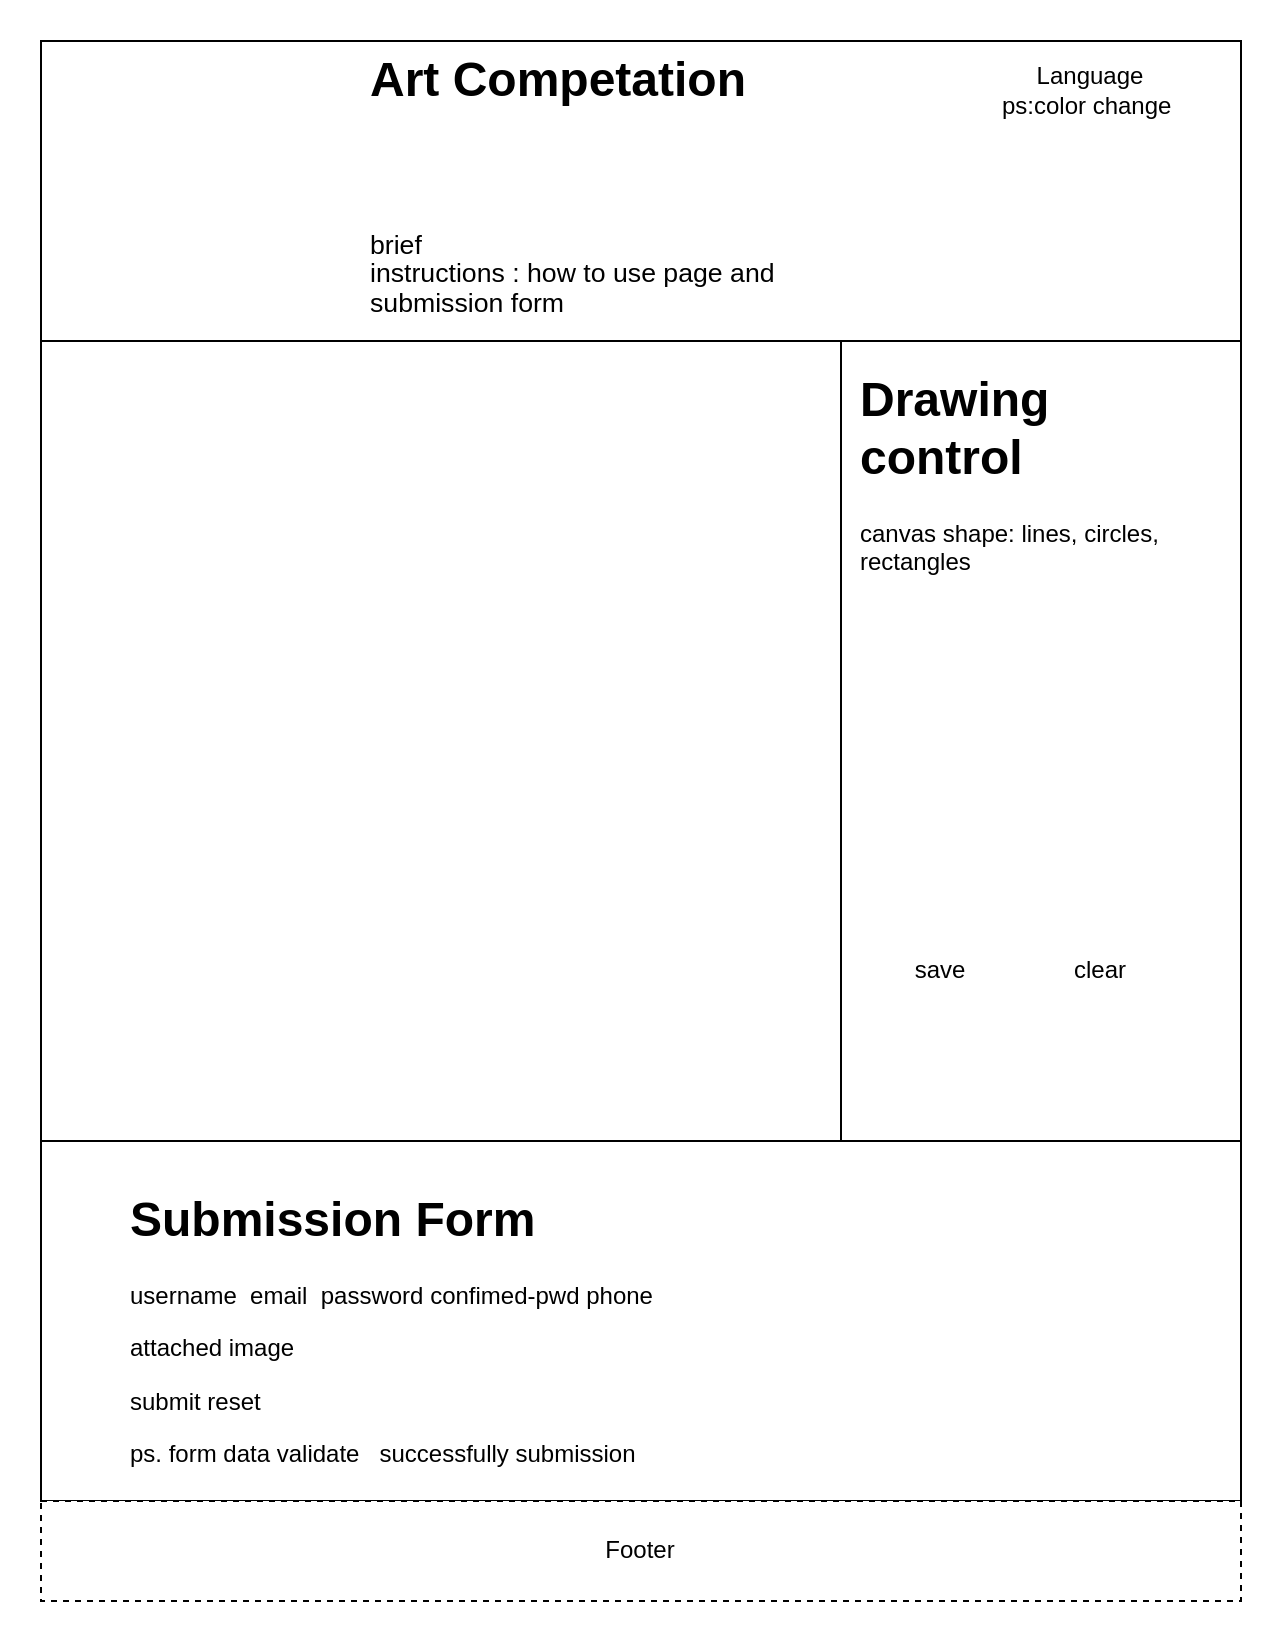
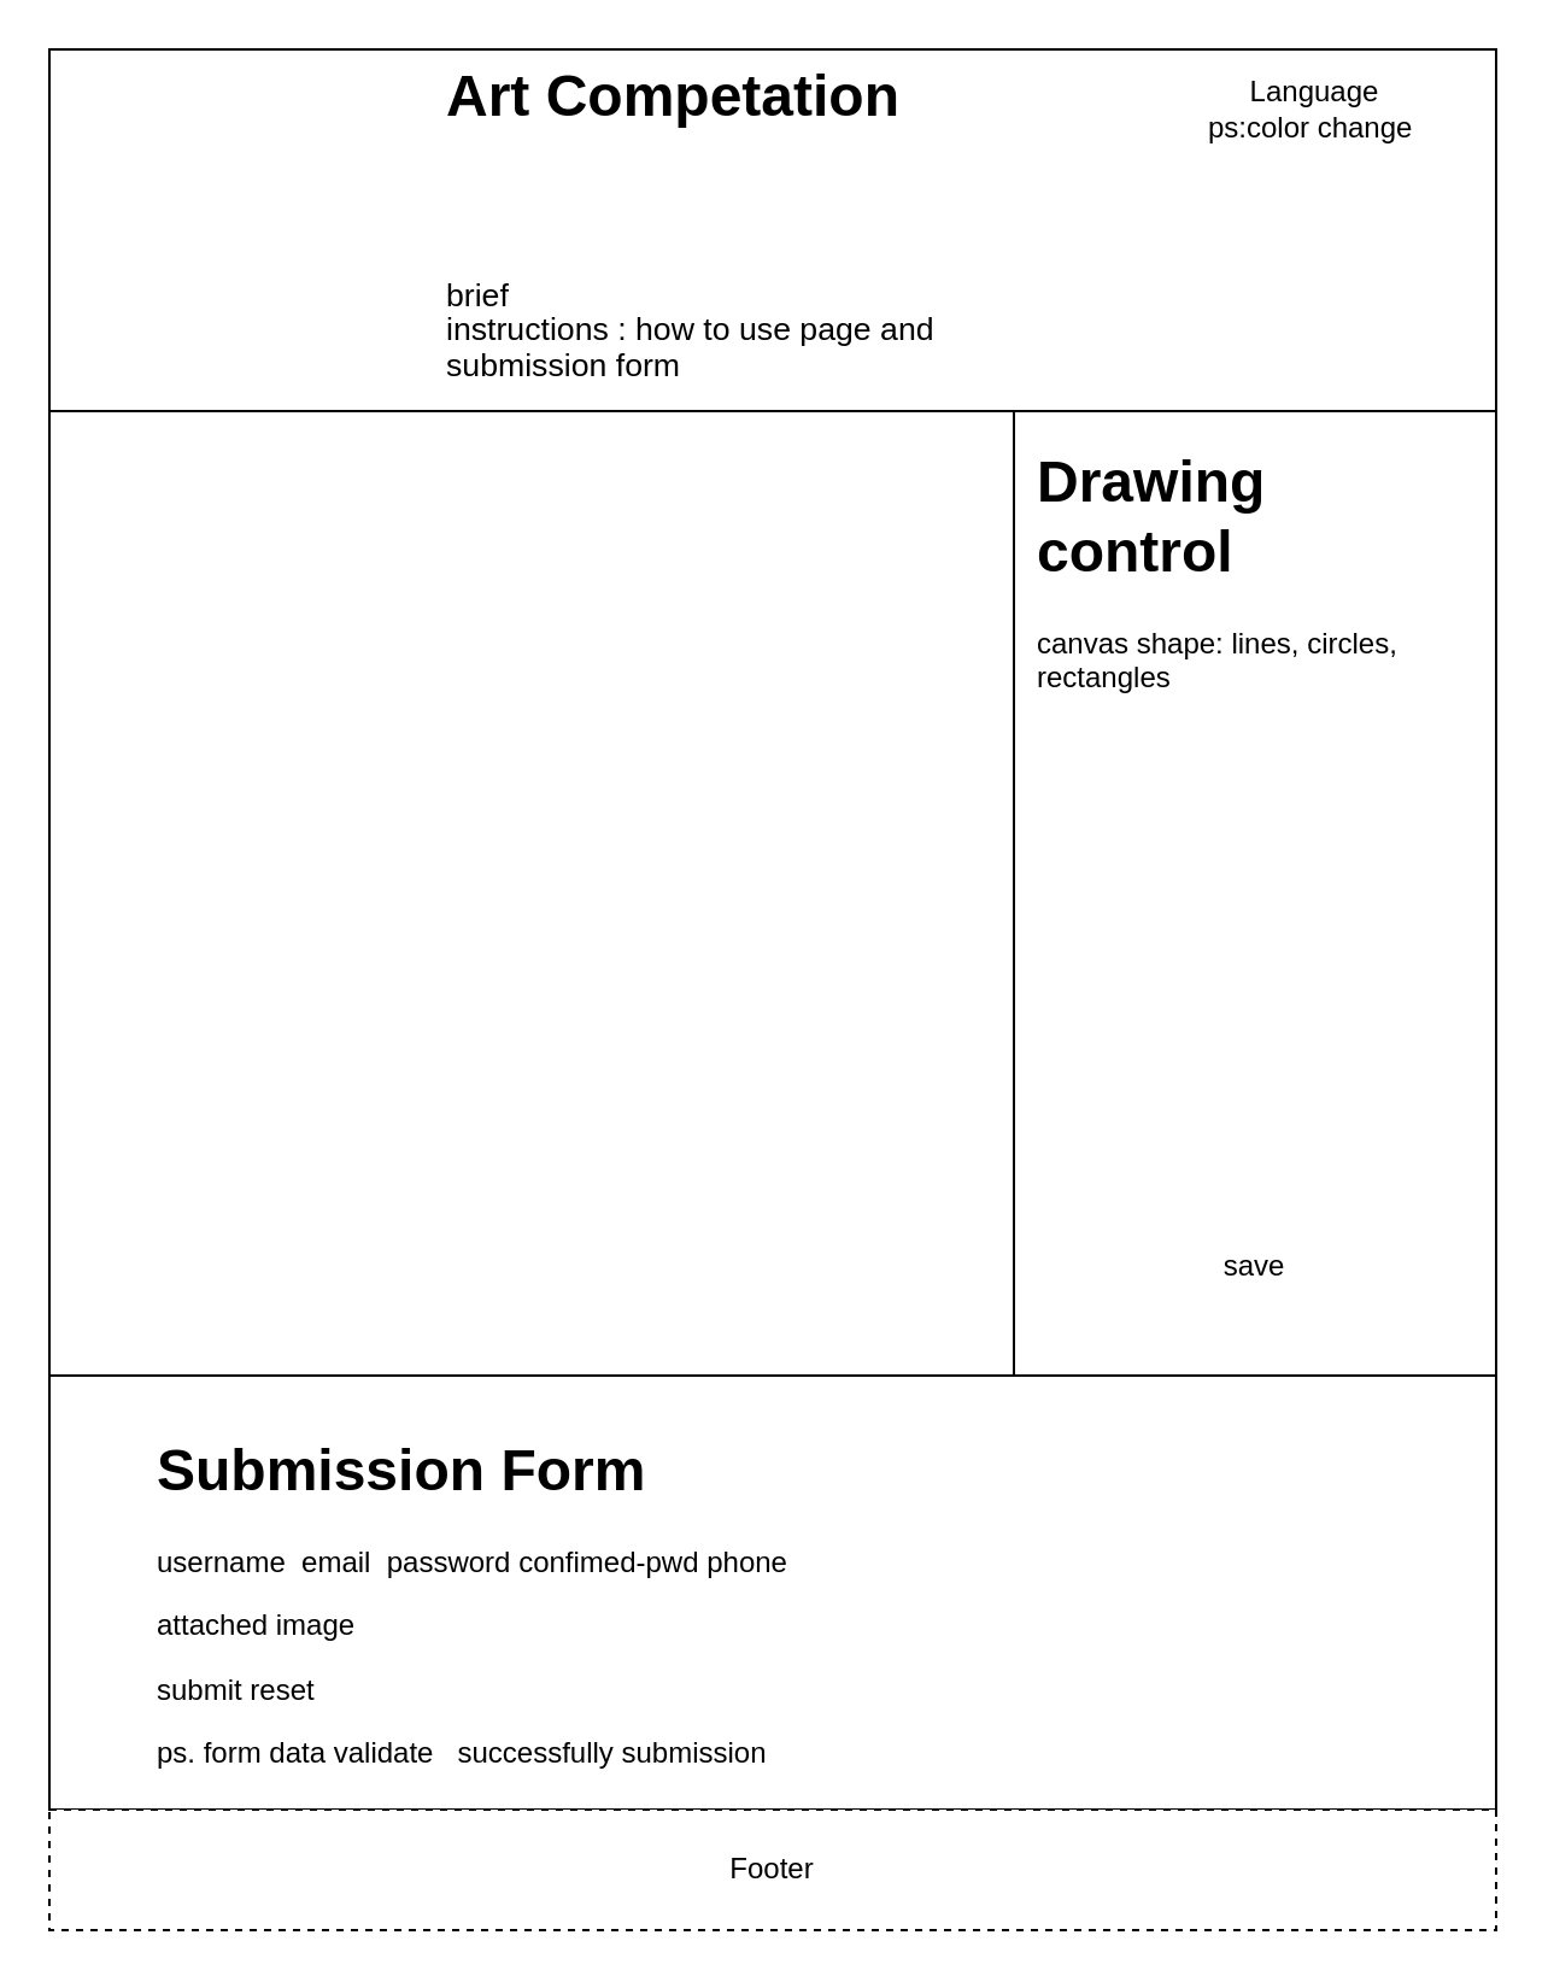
  <mxCell id="0" />
  <mxCell id="1" parent="0" />
  <mxCell id="2" value="&lt;h1&gt;&lt;br&gt;&lt;/h1&gt;" style="rounded=0;whiteSpace=wrap;html=1;" vertex="1" parent="1"><mxGeometry x="20" y="20" width="600" height="150" as="geometry" /></mxCell>
  <mxCell id="3" value="&lt;h1&gt;Art Competation&lt;/h1&gt;&lt;h1&gt;&lt;br&gt;&lt;/h1&gt;&lt;div&gt;&lt;span lang=&quot;EN-US&quot; style=&quot;font-size: 10.0pt ; line-height: 107% ; font-family: &amp;#34;arial&amp;#34; , sans-serif&quot;&gt;brief&lt;br/&gt;instructions : how to use page and submission form&lt;/span&gt;&lt;br&gt;&lt;/div&gt;&lt;p&gt;&lt;br&gt;&lt;/p&gt;" style="text;html=1;strokeColor=none;fillColor=none;spacing=5;spacingTop=-20;whiteSpace=wrap;overflow=hidden;rounded=0;" vertex="1" parent="1"><mxGeometry x="180" y="20" width="280" height="140" as="geometry" /></mxCell>
  <mxCell id="4" value="" style="whiteSpace=wrap;html=1;aspect=fixed;" vertex="1" parent="1"><mxGeometry x="20" y="170" width="400" height="400" as="geometry" /></mxCell>
  <mxCell id="5" value="" style="rounded=0;whiteSpace=wrap;html=1;" vertex="1" parent="1"><mxGeometry x="420" y="170" width="200" height="400" as="geometry" /></mxCell>
  <mxCell id="6" value="&lt;h1&gt;Drawing control&lt;/h1&gt;&lt;p&gt;canvas shape: lines, circles, rectangles&lt;/p&gt;&lt;p&gt;size&lt;/p&gt;&lt;p&gt;position&lt;/p&gt;&lt;p&gt;color&lt;/p&gt;&lt;p&gt;fill color&lt;/p&gt;" style="text;html=1;strokeColor=none;fillColor=none;spacing=5;spacingTop=-20;whiteSpace=wrap;overflow=hidden;rounded=0;" vertex="1" parent="1"><mxGeometry x="425" y="180" width="190" height="120" as="geometry" /></mxCell>
- <mxCell id="7" value="save" style="text;html=1;strokeColor=none;fillColor=none;align=center;verticalAlign=middle;whiteSpace=wrap;rounded=0;" vertex="1" parent="1"><mxGeometry x="440" y="470" width="60" height="30" as="geometry" /></mxCell>
- <mxCell id="8" value="clear" style="text;html=1;strokeColor=none;fillColor=none;align=center;verticalAlign=middle;whiteSpace=wrap;rounded=0;" vertex="1" parent="1"><mxGeometry x="520" y="470" width="60" height="30" as="geometry" /></mxCell>
+ <mxCell id="7" value="save" style="text;html=1;strokeColor=none;fillColor=none;align=center;verticalAlign=middle;whiteSpace=wrap;rounded=0;" vertex="1" parent="1"><mxGeometry x="490" y="510" width="60" height="30" as="geometry" /></mxCell>
  <mxCell id="9" value="" style="rounded=0;whiteSpace=wrap;html=1;" vertex="1" parent="1"><mxGeometry x="20" y="570" width="600" height="180" as="geometry" /></mxCell>
  <mxCell id="10" value="&lt;h1&gt;Submission Form&lt;/h1&gt;&lt;p&gt;username&amp;nbsp; email&amp;nbsp; password confimed-pwd&amp;nbsp;&lt;span&gt;phone&lt;/span&gt;&lt;/p&gt;attached image&lt;br&gt;&lt;p&gt;submit reset&lt;/p&gt;&lt;p&gt;ps. form data validate&amp;nbsp; &amp;nbsp;successfully submission&lt;/p&gt;&lt;p&gt;&lt;br&gt;&lt;/p&gt;" style="text;html=1;strokeColor=none;fillColor=none;spacing=5;spacingTop=-20;whiteSpace=wrap;overflow=hidden;rounded=0;" vertex="1" parent="1"><mxGeometry x="60" y="590" width="360" height="150" as="geometry" /></mxCell>
  <mxCell id="11" value="Footer" style="rounded=0;whiteSpace=wrap;html=1;dashed=1;" vertex="1" parent="1"><mxGeometry x="20" y="750" width="600" height="50" as="geometry" /></mxCell>
  <mxCell id="12" value="Language&lt;br&gt;ps:color change&amp;nbsp;" style="text;html=1;strokeColor=none;fillColor=none;align=center;verticalAlign=middle;whiteSpace=wrap;rounded=0;" vertex="1" parent="1"><mxGeometry x="485" y="30" width="120" height="30" as="geometry" /></mxCell>
